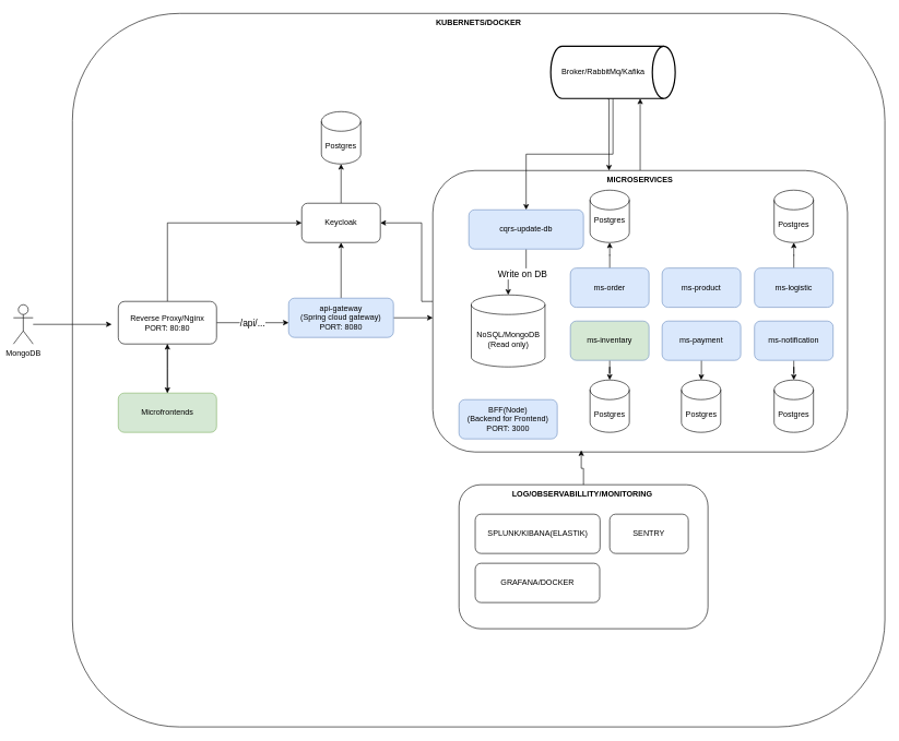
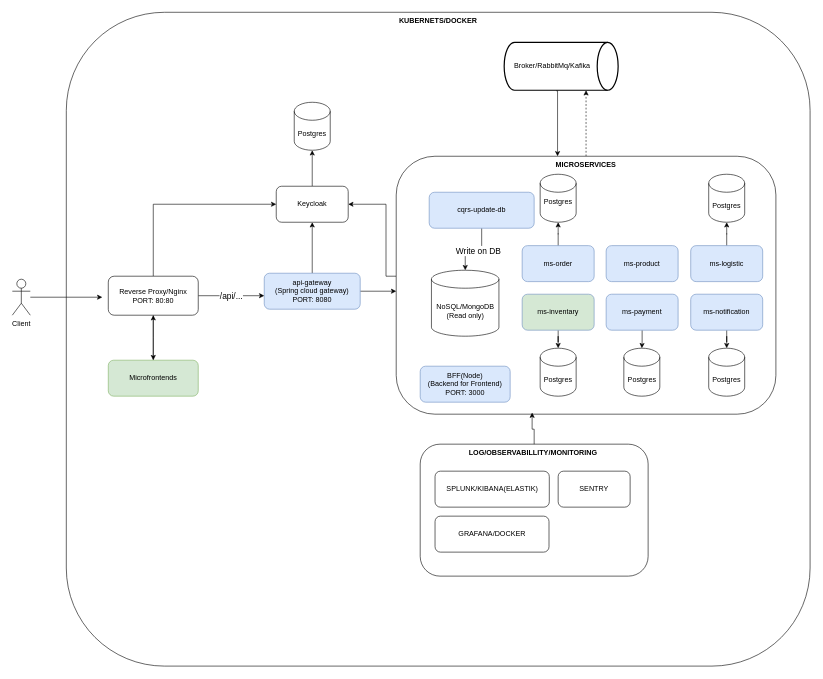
  <mxCell id="0" />
  <mxCell id="1" parent="0" />
  <mxCell id="2" value="KUBERNETS/DOCKER" style="rounded=1;whiteSpace=wrap;html=1;verticalAlign=top;fontStyle=1" vertex="1" parent="1"><mxGeometry x="110" y="20" width="1240" height="1090" as="geometry" /></mxCell>
- <mxCell id="3" style="edgeStyle=orthogonalEdgeStyle;rounded=0;orthogonalLoop=1;jettySize=auto;html=1;" edge="1" parent="1" source="5" target="26"><mxGeometry relative="1" as="geometry"><Array as="points"><mxPoint x="905" y="260" /><mxPoint x="905" y="260" /></Array></mxGeometry></mxCell>
+ <mxCell id="3" style="edgeStyle=orthogonalEdgeStyle;rounded=0;orthogonalLoop=1;jettySize=auto;html=1;dashed=1;" edge="1" parent="1" source="5" target="26"><mxGeometry relative="1" as="geometry"><Array as="points"><mxPoint x="905" y="260" /><mxPoint x="905" y="260" /></Array></mxGeometry></mxCell>
  <mxCell id="4" style="edgeStyle=orthogonalEdgeStyle;rounded=0;orthogonalLoop=1;jettySize=auto;html=1;entryX=1;entryY=0.5;entryDx=0;entryDy=0;" edge="1" parent="1" source="5" target="29"><mxGeometry relative="1" as="geometry"><Array as="points"><mxPoint x="643" y="460" /><mxPoint x="643" y="340" /></Array></mxGeometry></mxCell>
  <mxCell id="5" value="MICROSERVICES" style="rounded=1;whiteSpace=wrap;html=1;verticalAlign=top;fontStyle=1" vertex="1" parent="1"><mxGeometry x="660" y="260" width="633" height="430" as="geometry" /></mxCell>
  <mxCell id="6" value="" style="edgeStyle=orthogonalEdgeStyle;rounded=0;orthogonalLoop=1;jettySize=auto;html=1;" edge="1" parent="1" source="8" target="5"><mxGeometry relative="1" as="geometry"><Array as="points"><mxPoint x="670" y="485" /><mxPoint x="670" y="485" /></Array></mxGeometry></mxCell>
  <mxCell id="7" style="edgeStyle=orthogonalEdgeStyle;rounded=0;orthogonalLoop=1;jettySize=auto;html=1;entryX=0.5;entryY=1;entryDx=0;entryDy=0;" edge="1" parent="1" source="8" target="29"><mxGeometry relative="1" as="geometry" /></mxCell>
  <mxCell id="8" value="api-gateway&lt;div&gt;(Spring cloud gateway)&lt;/div&gt;&lt;div&gt;PORT: 8080&lt;/div&gt;" style="rounded=1;whiteSpace=wrap;html=1;fillColor=#dae8fc;strokeColor=#6c8ebf;" vertex="1" parent="1"><mxGeometry x="440" y="455" width="160" height="60" as="geometry" /></mxCell>
  <mxCell id="9" value="ms-product" style="rounded=1;whiteSpace=wrap;html=1;fillColor=#dae8fc;strokeColor=#6c8ebf;" vertex="1" parent="1"><mxGeometry x="1010" y="409" width="120" height="60" as="geometry" /></mxCell>
  <mxCell id="10" value="" style="edgeStyle=orthogonalEdgeStyle;rounded=0;orthogonalLoop=1;jettySize=auto;html=1;" edge="1" parent="1" source="11" target="20"><mxGeometry relative="1" as="geometry" /></mxCell>
  <mxCell id="11" value="ms-order" style="rounded=1;whiteSpace=wrap;html=1;fillColor=#dae8fc;strokeColor=#6c8ebf;" vertex="1" parent="1"><mxGeometry x="870" y="409" width="120" height="60" as="geometry" /></mxCell>
  <mxCell id="12" value="" style="edgeStyle=orthogonalEdgeStyle;rounded=0;orthogonalLoop=1;jettySize=auto;html=1;" edge="1" parent="1" source="13" target="21"><mxGeometry relative="1" as="geometry" /></mxCell>
  <mxCell id="13" value="ms-notification" style="rounded=1;whiteSpace=wrap;html=1;fillColor=#dae8fc;strokeColor=#6c8ebf;" vertex="1" parent="1"><mxGeometry x="1151" y="490" width="120" height="60" as="geometry" /></mxCell>
  <mxCell id="14" value="" style="edgeStyle=orthogonalEdgeStyle;rounded=0;orthogonalLoop=1;jettySize=auto;html=1;" edge="1" parent="1" source="15" target="22"><mxGeometry relative="1" as="geometry" /></mxCell>
  <mxCell id="15" value="ms-payment" style="rounded=1;whiteSpace=wrap;html=1;fillColor=#dae8fc;strokeColor=#6c8ebf;" vertex="1" parent="1"><mxGeometry x="1010" y="490" width="120" height="60" as="geometry" /></mxCell>
  <mxCell id="16" value="" style="edgeStyle=orthogonalEdgeStyle;rounded=0;orthogonalLoop=1;jettySize=auto;html=1;" edge="1" parent="1" source="17" target="24"><mxGeometry relative="1" as="geometry" /></mxCell>
  <mxCell id="17" value="ms-logistic" style="rounded=1;whiteSpace=wrap;html=1;fillColor=#dae8fc;strokeColor=#6c8ebf;" vertex="1" parent="1"><mxGeometry x="1151" y="409" width="120" height="60" as="geometry" /></mxCell>
  <mxCell id="18" style="edgeStyle=orthogonalEdgeStyle;rounded=0;orthogonalLoop=1;jettySize=auto;html=1;" edge="1" parent="1" source="19" target="23"><mxGeometry relative="1" as="geometry" /></mxCell>
  <mxCell id="19" value="ms-inventary" style="rounded=1;whiteSpace=wrap;html=1;fillColor=#d5e8d4;strokeColor=#6c8ebf;" vertex="1" parent="1"><mxGeometry x="870" y="490" width="120" height="60" as="geometry" /></mxCell>
  <mxCell id="20" value="Postgres&lt;div&gt;&lt;br&gt;&lt;/div&gt;" style="shape=cylinder3;whiteSpace=wrap;html=1;boundedLbl=1;backgroundOutline=1;size=15;" vertex="1" parent="1"><mxGeometry x="900" y="290" width="60" height="80" as="geometry" /></mxCell>
  <mxCell id="21" value="Postgres" style="shape=cylinder3;whiteSpace=wrap;html=1;boundedLbl=1;backgroundOutline=1;size=15;" vertex="1" parent="1"><mxGeometry x="1181" y="580" width="60" height="80" as="geometry" /></mxCell>
  <mxCell id="22" value="Postgres" style="shape=cylinder3;whiteSpace=wrap;html=1;boundedLbl=1;backgroundOutline=1;size=15;" vertex="1" parent="1"><mxGeometry x="1039.5" y="580" width="60" height="80" as="geometry" /></mxCell>
  <mxCell id="23" value="Postgres" style="shape=cylinder3;whiteSpace=wrap;html=1;boundedLbl=1;backgroundOutline=1;size=15;" vertex="1" parent="1"><mxGeometry x="900" y="580" width="60" height="80" as="geometry" /></mxCell>
  <mxCell id="24" value="Postgres" style="shape=cylinder3;whiteSpace=wrap;html=1;boundedLbl=1;backgroundOutline=1;size=15;" vertex="1" parent="1"><mxGeometry x="1181" y="290" width="60" height="80" as="geometry" /></mxCell>
- <mxCell id="25" style="edgeStyle=orthogonalEdgeStyle;rounded=0;orthogonalLoop=1;jettySize=auto;html=1;" edge="1" parent="1" source="26" target="49"><mxGeometry relative="1" as="geometry" /></mxCell>
  <mxCell id="26" value="Broker/RabbitMq/Kafika" style="strokeWidth=2;html=1;shape=mxgraph.flowchart.direct_data;whiteSpace=wrap;align=left;spacingTop=0;spacing=17;" vertex="1" parent="1"><mxGeometry x="840" y="70" width="190" height="80" as="geometry" /></mxCell>
  <mxCell id="27" style="edgeStyle=orthogonalEdgeStyle;rounded=0;orthogonalLoop=1;jettySize=auto;html=1;" edge="1" parent="1"><mxGeometry relative="1" as="geometry"><mxPoint x="926.843" y="150.82" as="sourcePoint" /><mxPoint x="929" y="260" as="targetPoint" /><Array as="points"><mxPoint x="929" y="151" /></Array></mxGeometry></mxCell>
  <mxCell id="28" value="" style="edgeStyle=orthogonalEdgeStyle;rounded=0;orthogonalLoop=1;jettySize=auto;html=1;" edge="1" parent="1" source="29" target="30"><mxGeometry relative="1" as="geometry" /></mxCell>
  <mxCell id="29" value="Keycloak" style="rounded=1;whiteSpace=wrap;html=1;" vertex="1" parent="1"><mxGeometry x="460" y="310" width="120" height="60" as="geometry" /></mxCell>
  <mxCell id="30" value="Postgres" style="shape=cylinder3;whiteSpace=wrap;html=1;boundedLbl=1;backgroundOutline=1;size=15;" vertex="1" parent="1"><mxGeometry x="490" y="170" width="60" height="80" as="geometry" /></mxCell>
  <mxCell id="31" style="edgeStyle=orthogonalEdgeStyle;rounded=0;orthogonalLoop=1;jettySize=auto;html=1;" edge="1" parent="1" source="35" target="8"><mxGeometry relative="1" as="geometry"><Array as="points"><mxPoint x="295" y="480" /></Array></mxGeometry></mxCell>
  <mxCell id="32" value="&lt;font style=&quot;font-size: 14px;&quot;&gt;/api/...&lt;/font&gt;" style="edgeLabel;html=1;align=center;verticalAlign=middle;resizable=0;points=[];fontSize=14;" vertex="1" connectable="0" parent="31"><mxGeometry x="0.357" y="1" relative="1" as="geometry"><mxPoint x="-21" y="1" as="offset" /></mxGeometry></mxCell>
  <mxCell id="33" style="edgeStyle=orthogonalEdgeStyle;rounded=0;orthogonalLoop=1;jettySize=auto;html=1;" edge="1" parent="1" source="35"><mxGeometry relative="1" as="geometry"><mxPoint x="255" y="600" as="targetPoint" /></mxGeometry></mxCell>
  <mxCell id="34" style="edgeStyle=orthogonalEdgeStyle;rounded=0;orthogonalLoop=1;jettySize=auto;html=1;entryX=0;entryY=0.5;entryDx=0;entryDy=0;" edge="1" parent="1" source="35" target="29"><mxGeometry relative="1" as="geometry"><Array as="points"><mxPoint x="255" y="340" /></Array></mxGeometry></mxCell>
  <mxCell id="35" value="Reverse Proxy/Nginx&lt;div&gt;PORT: 80:80&lt;/div&gt;" style="rounded=1;whiteSpace=wrap;html=1;" vertex="1" parent="1"><mxGeometry x="180" y="460" width="150" height="65" as="geometry" /></mxCell>
  <mxCell id="36" value="BFF(Node)&lt;div&gt;(Backend for Frontend)&lt;br&gt;PORT: 3000&lt;br&gt;&lt;/div&gt;" style="rounded=1;whiteSpace=wrap;html=1;fillColor=#dae8fc;strokeColor=#6c8ebf;" vertex="1" parent="1"><mxGeometry x="700" y="610" width="150" height="60" as="geometry" /></mxCell>
  <mxCell id="37" style="edgeStyle=orthogonalEdgeStyle;rounded=0;orthogonalLoop=1;jettySize=auto;html=1;entryX=0.5;entryY=1;entryDx=0;entryDy=0;" edge="1" parent="1" source="38" target="35"><mxGeometry relative="1" as="geometry" /></mxCell>
  <mxCell id="38" value="Microfrontends" style="rounded=1;whiteSpace=wrap;html=1;fillColor=#d5e8d4;strokeColor=#82b366;" vertex="1" parent="1"><mxGeometry x="180" y="600" width="150" height="60" as="geometry" /></mxCell>
  <mxCell id="39" style="edgeStyle=orthogonalEdgeStyle;rounded=0;orthogonalLoop=1;jettySize=auto;html=1;" edge="1" parent="1" source="40"><mxGeometry relative="1" as="geometry"><mxPoint x="170" y="495" as="targetPoint" /></mxGeometry></mxCell>
- <mxCell id="40" value="MongoDB" style="shape=umlActor;verticalLabelPosition=bottom;verticalAlign=top;html=1;outlineConnect=0;" vertex="1" parent="1"><mxGeometry x="20" y="465" width="30" height="60" as="geometry" /></mxCell>
+ <mxCell id="40" value="Client" style="shape=umlActor;verticalLabelPosition=bottom;verticalAlign=top;html=1;outlineConnect=0;" vertex="1" parent="1"><mxGeometry x="20" y="465" width="30" height="60" as="geometry" /></mxCell>
  <mxCell id="41" value="LOG/OBSERVABILLITY/MONITORING&amp;nbsp;" style="rounded=1;whiteSpace=wrap;html=1;verticalAlign=top;fontStyle=1" vertex="1" parent="1"><mxGeometry x="700" y="740" width="380" height="220" as="geometry" /></mxCell>
  <mxCell id="42" value="GRAFANA/DOCKER" style="rounded=1;whiteSpace=wrap;html=1;" vertex="1" parent="1"><mxGeometry x="724.75" y="860" width="190" height="60" as="geometry" /></mxCell>
  <mxCell id="43" value="SPLUNK/KIBANA(ELASTIK)" style="rounded=1;whiteSpace=wrap;html=1;" vertex="1" parent="1"><mxGeometry x="724.75" y="785" width="190.5" height="60" as="geometry" /></mxCell>
  <mxCell id="44" value="SENTRY" style="rounded=1;whiteSpace=wrap;html=1;" vertex="1" parent="1"><mxGeometry x="930" y="785" width="120" height="60" as="geometry" /></mxCell>
  <mxCell id="45" style="edgeStyle=orthogonalEdgeStyle;rounded=0;orthogonalLoop=1;jettySize=auto;html=1;entryX=0.358;entryY=0.994;entryDx=0;entryDy=0;entryPerimeter=0;" edge="1" parent="1" source="41" target="5"><mxGeometry relative="1" as="geometry" /></mxCell>
  <mxCell id="46" value="&lt;div&gt;NoSQL/MongoDB&lt;/div&gt;&lt;div&gt;(Read only)&lt;/div&gt;" style="shape=cylinder3;whiteSpace=wrap;html=1;boundedLbl=1;backgroundOutline=1;size=15;" vertex="1" parent="1"><mxGeometry x="718.75" y="450" width="112.5" height="110" as="geometry" /></mxCell>
  <mxCell id="47" style="edgeStyle=orthogonalEdgeStyle;rounded=0;orthogonalLoop=1;jettySize=auto;html=1;" edge="1" parent="1" source="49" target="46"><mxGeometry relative="1" as="geometry" /></mxCell>
  <mxCell id="48" value="Write on DB" style="edgeLabel;html=1;align=center;verticalAlign=middle;resizable=0;points=[];fontSize=14;" vertex="1" connectable="0" parent="47"><mxGeometry x="-0.158" y="2" relative="1" as="geometry"><mxPoint as="offset" /></mxGeometry></mxCell>
  <mxCell id="49" value="cqrs-update-db" style="rounded=1;whiteSpace=wrap;html=1;fillColor=#dae8fc;strokeColor=#6c8ebf;" vertex="1" parent="1"><mxGeometry x="715" y="320" width="175" height="60" as="geometry" /></mxCell>
